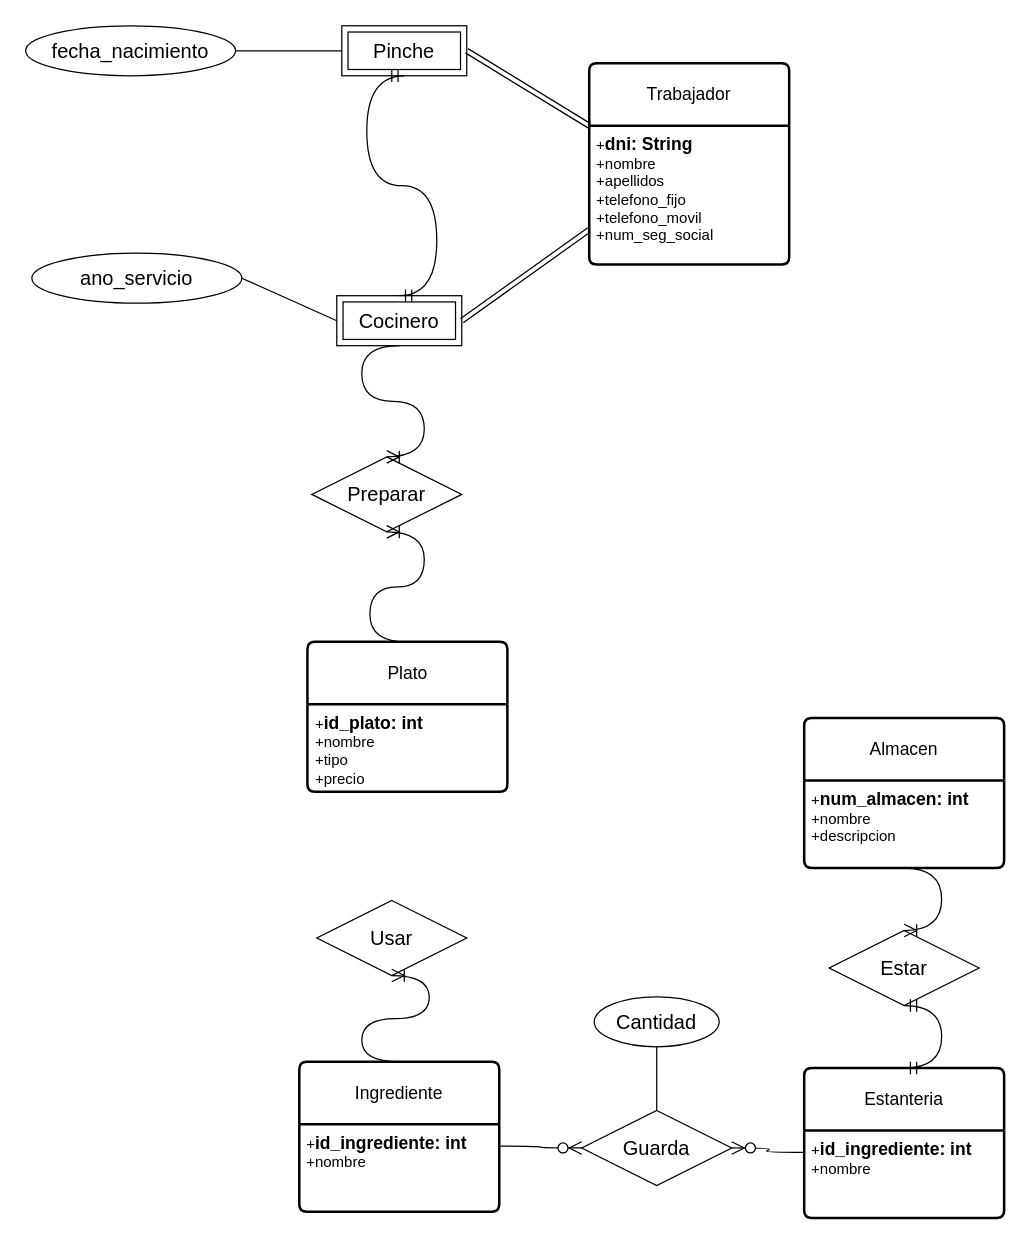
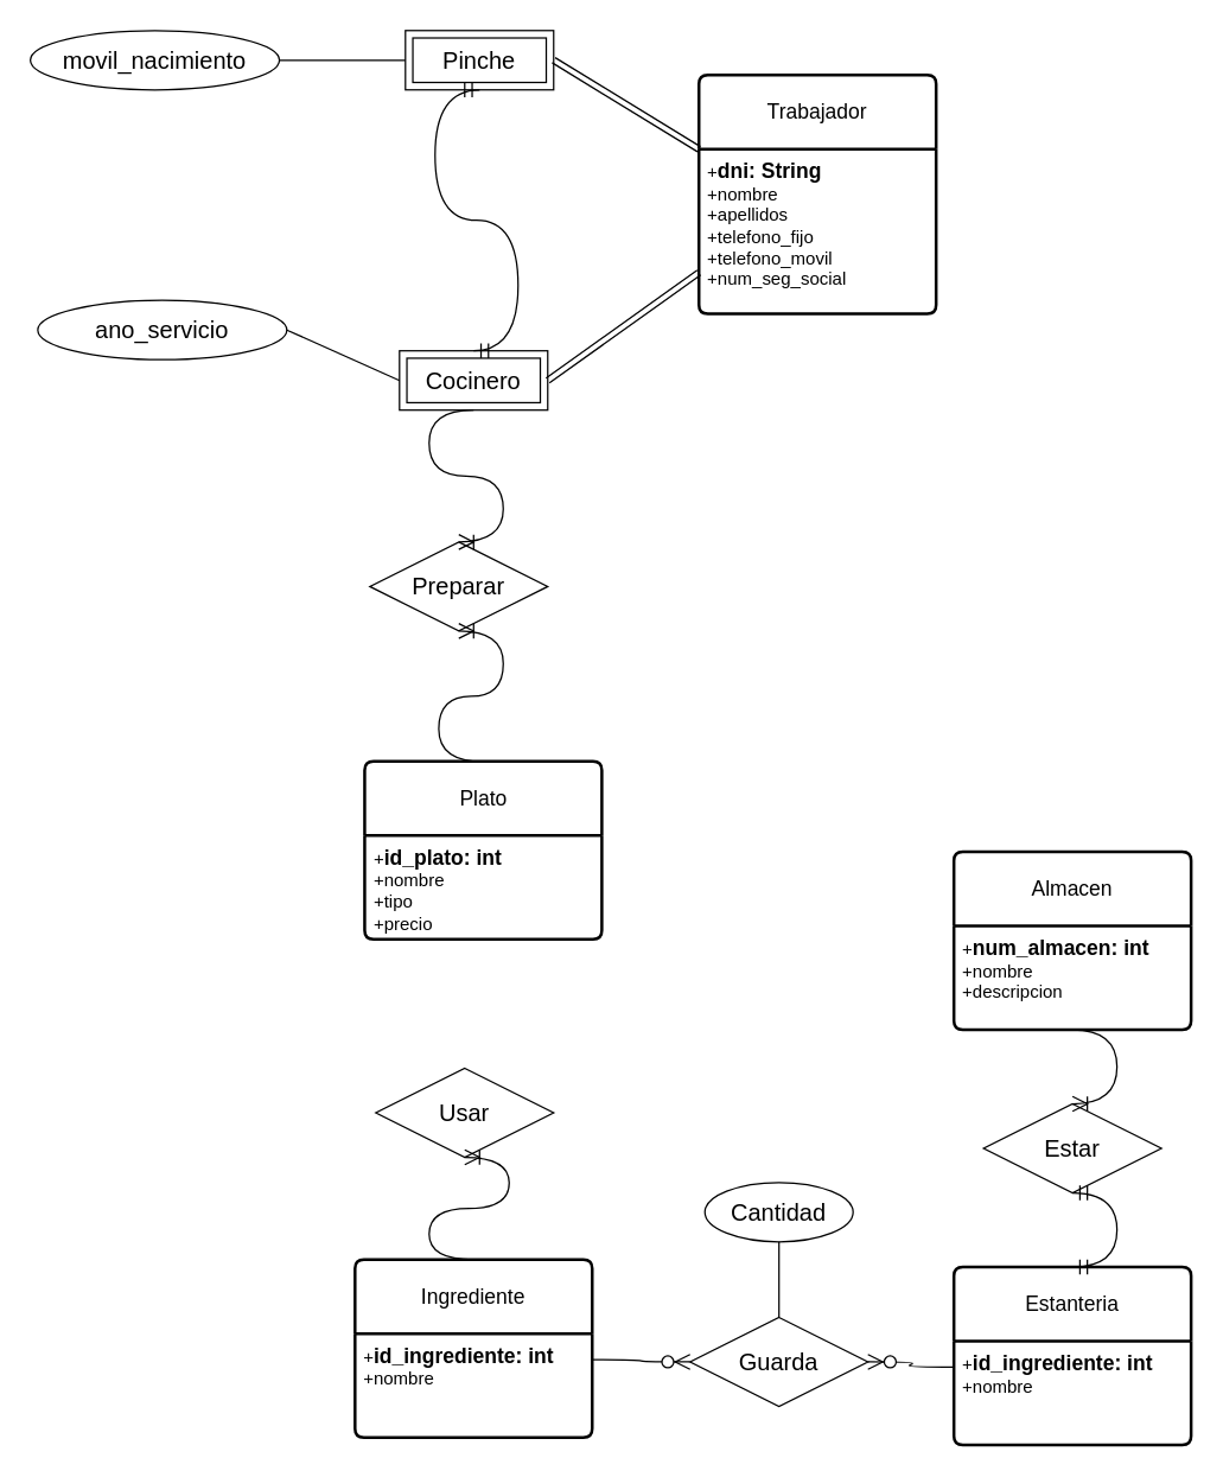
  <mxCell id="0" />
  <mxCell id="1" parent="0" />
  <mxCell id="2" value="Plato" style="swimlane;childLayout=stackLayout;horizontal=1;startSize=50;horizontalStack=0;rounded=1;fontSize=14;fontStyle=0;strokeWidth=2;resizeParent=0;resizeLast=1;shadow=0;dashed=0;align=center;arcSize=4;whiteSpace=wrap;html=1;" vertex="1" parent="1"><mxGeometry x="245.5" y="513" width="160" height="120" as="geometry" /></mxCell>
  <mxCell id="3" value="+&lt;b&gt;&lt;font style=&quot;font-size: 14px;&quot;&gt;id_plato: int&lt;/font&gt;&lt;/b&gt;&lt;br&gt;+nombre&lt;br&gt;+tipo&lt;br&gt;+precio" style="align=left;strokeColor=none;fillColor=none;spacingLeft=4;fontSize=12;verticalAlign=top;resizable=0;rotatable=0;part=1;html=1;" vertex="1" parent="2"><mxGeometry y="50" width="160" height="70" as="geometry" /></mxCell>
  <mxCell id="4" value="Ingrediente" style="swimlane;childLayout=stackLayout;horizontal=1;startSize=50;horizontalStack=0;rounded=1;fontSize=14;fontStyle=0;strokeWidth=2;resizeParent=0;resizeLast=1;shadow=0;dashed=0;align=center;arcSize=4;whiteSpace=wrap;html=1;" vertex="1" parent="1"><mxGeometry x="239" y="849" width="160" height="120" as="geometry" /></mxCell>
  <mxCell id="5" value="+&lt;b&gt;&lt;font style=&quot;font-size: 14px;&quot;&gt;id_ingrediente: int&lt;/font&gt;&lt;/b&gt;&lt;br&gt;+nombre" style="align=left;strokeColor=none;fillColor=none;spacingLeft=4;fontSize=12;verticalAlign=top;resizable=0;rotatable=0;part=1;html=1;" vertex="1" parent="4"><mxGeometry y="50" width="160" height="70" as="geometry" /></mxCell>
  <mxCell id="6" value="Trabajador" style="swimlane;childLayout=stackLayout;horizontal=1;startSize=50;horizontalStack=0;rounded=1;fontSize=14;fontStyle=0;strokeWidth=2;resizeParent=0;resizeLast=1;shadow=0;dashed=0;align=center;arcSize=4;whiteSpace=wrap;html=1;" vertex="1" parent="1"><mxGeometry x="471" y="50" width="160" height="161" as="geometry" /></mxCell>
  <mxCell id="7" value="+&lt;b&gt;&lt;font style=&quot;font-size: 14px;&quot;&gt;dni: String&lt;/font&gt;&lt;/b&gt;&lt;br&gt;+nombre&lt;br&gt;+apellidos&lt;br&gt;+telefono_fijo&lt;br&gt;+telefono_movil&lt;br&gt;+num_seg_social" style="align=left;strokeColor=none;fillColor=none;spacingLeft=4;fontSize=12;verticalAlign=top;resizable=0;rotatable=0;part=1;html=1;" vertex="1" parent="6"><mxGeometry y="50" width="160" height="111" as="geometry" /></mxCell>
  <mxCell id="8" value="Cocinero" style="shape=ext;margin=3;double=1;whiteSpace=wrap;html=1;align=center;fontSize=16;" vertex="1" parent="1"><mxGeometry x="269" y="236" width="100" height="40" as="geometry" /></mxCell>
  <mxCell id="9" value="Pinche" style="shape=ext;margin=3;double=1;whiteSpace=wrap;html=1;align=center;fontSize=16;" vertex="1" parent="1"><mxGeometry x="273" y="20" width="100" height="40" as="geometry" /></mxCell>
  <mxCell id="10" value="" style="shape=link;html=1;rounded=0;fontSize=12;startSize=8;endSize=8;curved=1;entryX=0;entryY=0;entryDx=0;entryDy=0;exitX=1;exitY=0.5;exitDx=0;exitDy=0;" edge="1" parent="1" source="9" target="7"><mxGeometry width="100" relative="1" as="geometry"><mxPoint x="319" y="136" as="sourcePoint" /><mxPoint x="419" y="136" as="targetPoint" /></mxGeometry></mxCell>
  <mxCell id="11" value="" style="shape=link;html=1;rounded=0;fontSize=12;startSize=8;endSize=8;curved=1;entryX=0;entryY=0.75;entryDx=0;entryDy=0;exitX=1;exitY=0.5;exitDx=0;exitDy=0;" edge="1" parent="1" source="8" target="7"><mxGeometry width="100" relative="1" as="geometry"><mxPoint x="343" y="101" as="sourcePoint" /><mxPoint x="449" y="72" as="targetPoint" /></mxGeometry></mxCell>
- <mxCell id="12" value="fecha_nacimiento" style="ellipse;whiteSpace=wrap;html=1;align=center;fontSize=16;" vertex="1" parent="1"><mxGeometry x="20" y="20" width="168" height="40" as="geometry" /></mxCell>
+ <mxCell id="12" value="movil_nacimiento" style="ellipse;whiteSpace=wrap;html=1;align=center;fontSize=16;" vertex="1" parent="1"><mxGeometry x="20" y="20" width="168" height="40" as="geometry" /></mxCell>
  <mxCell id="13" value="ano_servicio" style="ellipse;whiteSpace=wrap;html=1;align=center;fontSize=16;" vertex="1" parent="1"><mxGeometry x="25" y="202" width="168" height="40" as="geometry" /></mxCell>
  <mxCell id="14" value="" style="endArrow=none;html=1;rounded=0;fontSize=12;startSize=8;endSize=8;curved=1;exitX=1;exitY=0.5;exitDx=0;exitDy=0;entryX=0;entryY=0.5;entryDx=0;entryDy=0;" edge="1" parent="1" source="12" target="9"><mxGeometry relative="1" as="geometry"><mxPoint x="189" y="180" as="sourcePoint" /><mxPoint x="349" y="180" as="targetPoint" /></mxGeometry></mxCell>
  <mxCell id="15" value="" style="endArrow=none;html=1;rounded=0;fontSize=12;startSize=8;endSize=8;curved=1;exitX=1;exitY=0.5;exitDx=0;exitDy=0;entryX=0;entryY=0.5;entryDx=0;entryDy=0;" edge="1" parent="1" source="13" target="8"><mxGeometry relative="1" as="geometry"><mxPoint x="172" y="74" as="sourcePoint" /><mxPoint x="257" y="74" as="targetPoint" /></mxGeometry></mxCell>
  <mxCell id="16" value="Preparar" style="shape=rhombus;perimeter=rhombusPerimeter;whiteSpace=wrap;html=1;align=center;fontSize=16;" vertex="1" parent="1"><mxGeometry x="249" y="365" width="120" height="60" as="geometry" /></mxCell>
  <mxCell id="17" value="" style="edgeStyle=entityRelationEdgeStyle;fontSize=12;html=1;endArrow=ERmandOne;startArrow=ERmandOne;rounded=0;startSize=8;endSize=8;curved=1;entryX=0.5;entryY=1;entryDx=0;entryDy=0;exitX=0.5;exitY=0;exitDx=0;exitDy=0;" edge="1" parent="1" source="8" target="9"><mxGeometry width="100" height="100" relative="1" as="geometry"><mxPoint x="315" y="188" as="sourcePoint" /><mxPoint x="252" y="135" as="targetPoint" /><Array as="points"><mxPoint x="332" y="142.5" /></Array></mxGeometry></mxCell>
  <mxCell id="18" value="" style="edgeStyle=entityRelationEdgeStyle;fontSize=12;html=1;endArrow=ERoneToMany;rounded=0;startSize=8;endSize=8;curved=1;exitX=0.5;exitY=1;exitDx=0;exitDy=0;entryX=0.5;entryY=0;entryDx=0;entryDy=0;" edge="1" parent="1" source="8" target="16"><mxGeometry width="100" height="100" relative="1" as="geometry"><mxPoint x="323" y="469" as="sourcePoint" /><mxPoint x="423" y="369" as="targetPoint" /></mxGeometry></mxCell>
  <mxCell id="19" value="" style="edgeStyle=entityRelationEdgeStyle;fontSize=12;html=1;endArrow=ERoneToMany;rounded=0;startSize=8;endSize=8;curved=1;exitX=0.5;exitY=0;exitDx=0;exitDy=0;entryX=0.5;entryY=1;entryDx=0;entryDy=0;" edge="1" parent="1" source="2" target="16"><mxGeometry width="100" height="100" relative="1" as="geometry"><mxPoint x="485" y="384" as="sourcePoint" /><mxPoint x="475" y="473" as="targetPoint" /></mxGeometry></mxCell>
  <mxCell id="20" value="Usar" style="shape=rhombus;perimeter=rhombusPerimeter;whiteSpace=wrap;html=1;align=center;fontSize=16;" vertex="1" parent="1"><mxGeometry x="253" y="720" width="120" height="60" as="geometry" /></mxCell>
  <mxCell id="21" value="" style="edgeStyle=entityRelationEdgeStyle;fontSize=12;html=1;endArrow=ERoneToMany;rounded=0;startSize=8;endSize=8;curved=1;exitX=0.5;exitY=0;exitDx=0;exitDy=0;entryX=0.5;entryY=1;entryDx=0;entryDy=0;" edge="1" parent="1" target="20" source="4"><mxGeometry width="100" height="100" relative="1" as="geometry"><mxPoint x="335.5" y="825" as="sourcePoint" /><mxPoint x="484.5" y="785" as="targetPoint" /></mxGeometry></mxCell>
  <mxCell id="22" value="Estanteria" style="swimlane;childLayout=stackLayout;horizontal=1;startSize=50;horizontalStack=0;rounded=1;fontSize=14;fontStyle=0;strokeWidth=2;resizeParent=0;resizeLast=1;shadow=0;dashed=0;align=center;arcSize=4;whiteSpace=wrap;html=1;" vertex="1" parent="1"><mxGeometry x="643" y="854" width="160" height="120" as="geometry" /></mxCell>
  <mxCell id="23" value="+&lt;b&gt;&lt;font style=&quot;font-size: 14px;&quot;&gt;id_ingrediente: int&lt;/font&gt;&lt;/b&gt;&lt;br&gt;+nombre" style="align=left;strokeColor=none;fillColor=none;spacingLeft=4;fontSize=12;verticalAlign=top;resizable=0;rotatable=0;part=1;html=1;" vertex="1" parent="22"><mxGeometry y="50" width="160" height="70" as="geometry" /></mxCell>
  <mxCell id="24" value="Guarda" style="shape=rhombus;perimeter=rhombusPerimeter;whiteSpace=wrap;html=1;align=center;fontSize=16;" vertex="1" parent="1"><mxGeometry x="465" y="888" width="120" height="60" as="geometry" /></mxCell>
  <mxCell id="25" value="" style="edgeStyle=entityRelationEdgeStyle;fontSize=12;html=1;endArrow=ERzeroToMany;endFill=1;rounded=0;startSize=8;endSize=8;curved=1;exitX=1;exitY=0.25;exitDx=0;exitDy=0;entryX=0;entryY=0.5;entryDx=0;entryDy=0;" edge="1" parent="1" source="5" target="24"><mxGeometry width="100" height="100" relative="1" as="geometry"><mxPoint x="466" y="822" as="sourcePoint" /><mxPoint x="566" y="722" as="targetPoint" /></mxGeometry></mxCell>
  <mxCell id="26" value="" style="edgeStyle=entityRelationEdgeStyle;fontSize=12;html=1;endArrow=ERzeroToMany;endFill=1;rounded=0;startSize=8;endSize=8;curved=1;exitX=0;exitY=0.25;exitDx=0;exitDy=0;entryX=1;entryY=0.5;entryDx=0;entryDy=0;" edge="1" parent="1" source="23" target="24"><mxGeometry width="100" height="100" relative="1" as="geometry"><mxPoint x="409" y="927" as="sourcePoint" /><mxPoint x="475" y="928" as="targetPoint" /></mxGeometry></mxCell>
  <mxCell id="27" value="Cantidad" style="ellipse;whiteSpace=wrap;html=1;align=center;fontSize=16;" vertex="1" parent="1"><mxGeometry x="475" y="797" width="100" height="40" as="geometry" /></mxCell>
  <mxCell id="28" value="" style="endArrow=none;html=1;rounded=0;fontSize=12;startSize=8;endSize=8;curved=1;exitX=0.5;exitY=1;exitDx=0;exitDy=0;entryX=0.5;entryY=0;entryDx=0;entryDy=0;" edge="1" parent="1" source="27" target="24"><mxGeometry relative="1" as="geometry"><mxPoint x="553" y="716" as="sourcePoint" /><mxPoint x="713" y="716" as="targetPoint" /></mxGeometry></mxCell>
  <mxCell id="29" value="Almacen" style="swimlane;childLayout=stackLayout;horizontal=1;startSize=50;horizontalStack=0;rounded=1;fontSize=14;fontStyle=0;strokeWidth=2;resizeParent=0;resizeLast=1;shadow=0;dashed=0;align=center;arcSize=4;whiteSpace=wrap;html=1;" vertex="1" parent="1"><mxGeometry x="643" y="574" width="160" height="120" as="geometry" /></mxCell>
  <mxCell id="30" value="+&lt;b&gt;&lt;font style=&quot;font-size: 14px;&quot;&gt;num_almacen: int&lt;/font&gt;&lt;/b&gt;&lt;br&gt;+nombre&lt;br&gt;+descripcion" style="align=left;strokeColor=none;fillColor=none;spacingLeft=4;fontSize=12;verticalAlign=top;resizable=0;rotatable=0;part=1;html=1;" vertex="1" parent="29"><mxGeometry y="50" width="160" height="70" as="geometry" /></mxCell>
  <mxCell id="31" value="Estar" style="shape=rhombus;perimeter=rhombusPerimeter;whiteSpace=wrap;html=1;align=center;fontSize=16;" vertex="1" parent="1"><mxGeometry x="663" y="744" width="120" height="60" as="geometry" /></mxCell>
  <mxCell id="32" value="" style="edgeStyle=entityRelationEdgeStyle;fontSize=12;html=1;endArrow=ERmandOne;startArrow=ERmandOne;rounded=0;startSize=8;endSize=8;curved=1;exitX=0.5;exitY=0;exitDx=0;exitDy=0;entryX=0.5;entryY=1;entryDx=0;entryDy=0;" edge="1" parent="1" source="22" target="31"><mxGeometry width="100" height="100" relative="1" as="geometry"><mxPoint x="531" y="704" as="sourcePoint" /><mxPoint x="631" y="604" as="targetPoint" /></mxGeometry></mxCell>
  <mxCell id="33" value="" style="edgeStyle=entityRelationEdgeStyle;fontSize=12;html=1;endArrow=ERoneToMany;rounded=0;startSize=8;endSize=8;curved=1;entryX=0.5;entryY=0;entryDx=0;entryDy=0;exitX=0.5;exitY=1;exitDx=0;exitDy=0;" edge="1" parent="1" source="30" target="31"><mxGeometry width="100" height="100" relative="1" as="geometry"><mxPoint x="531" y="704" as="sourcePoint" /><mxPoint x="631" y="604" as="targetPoint" /></mxGeometry></mxCell>
